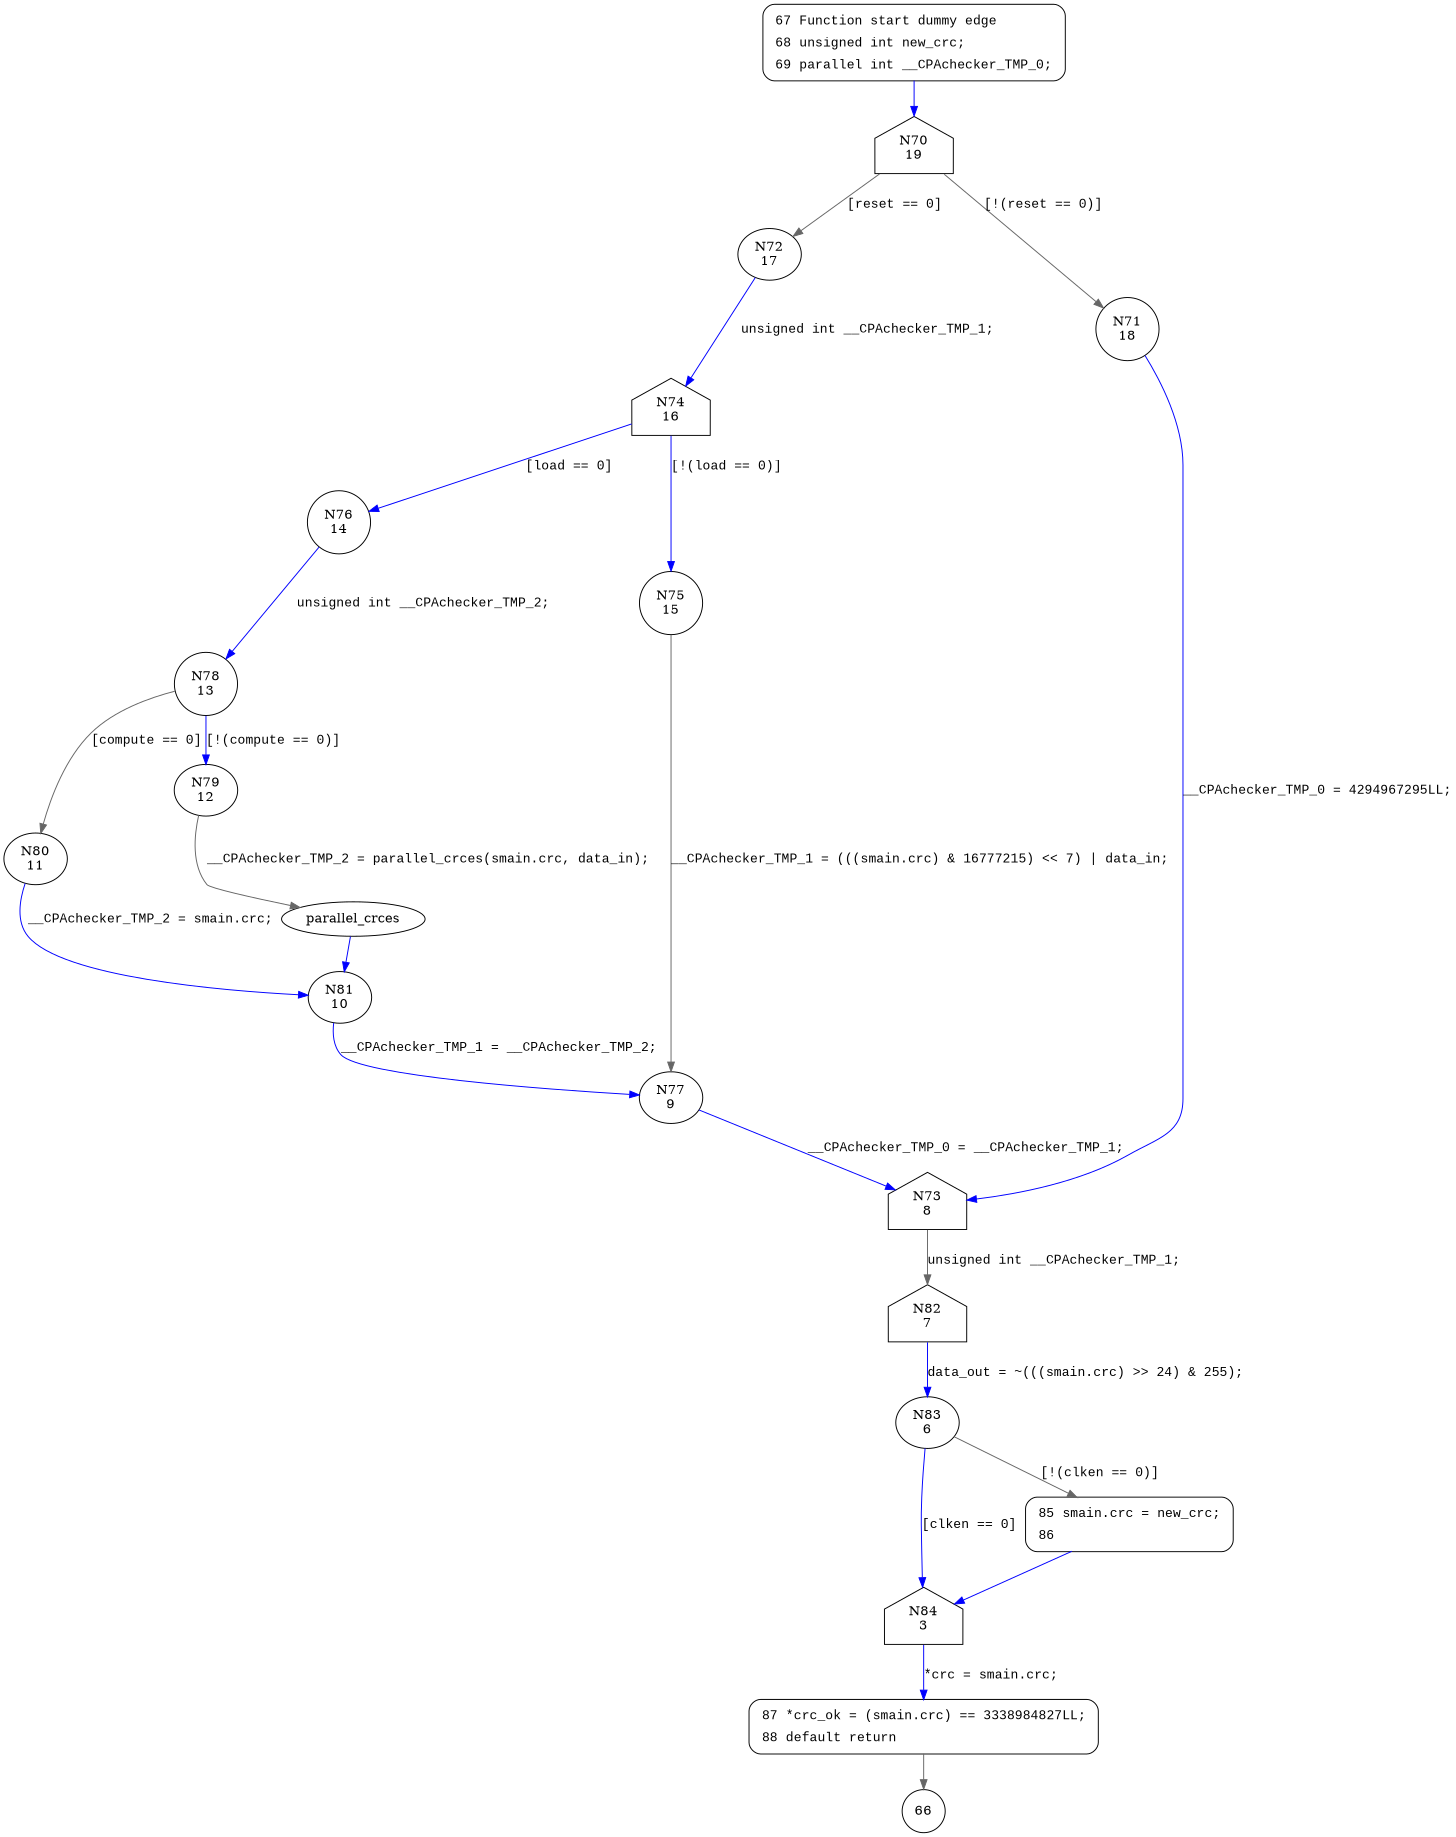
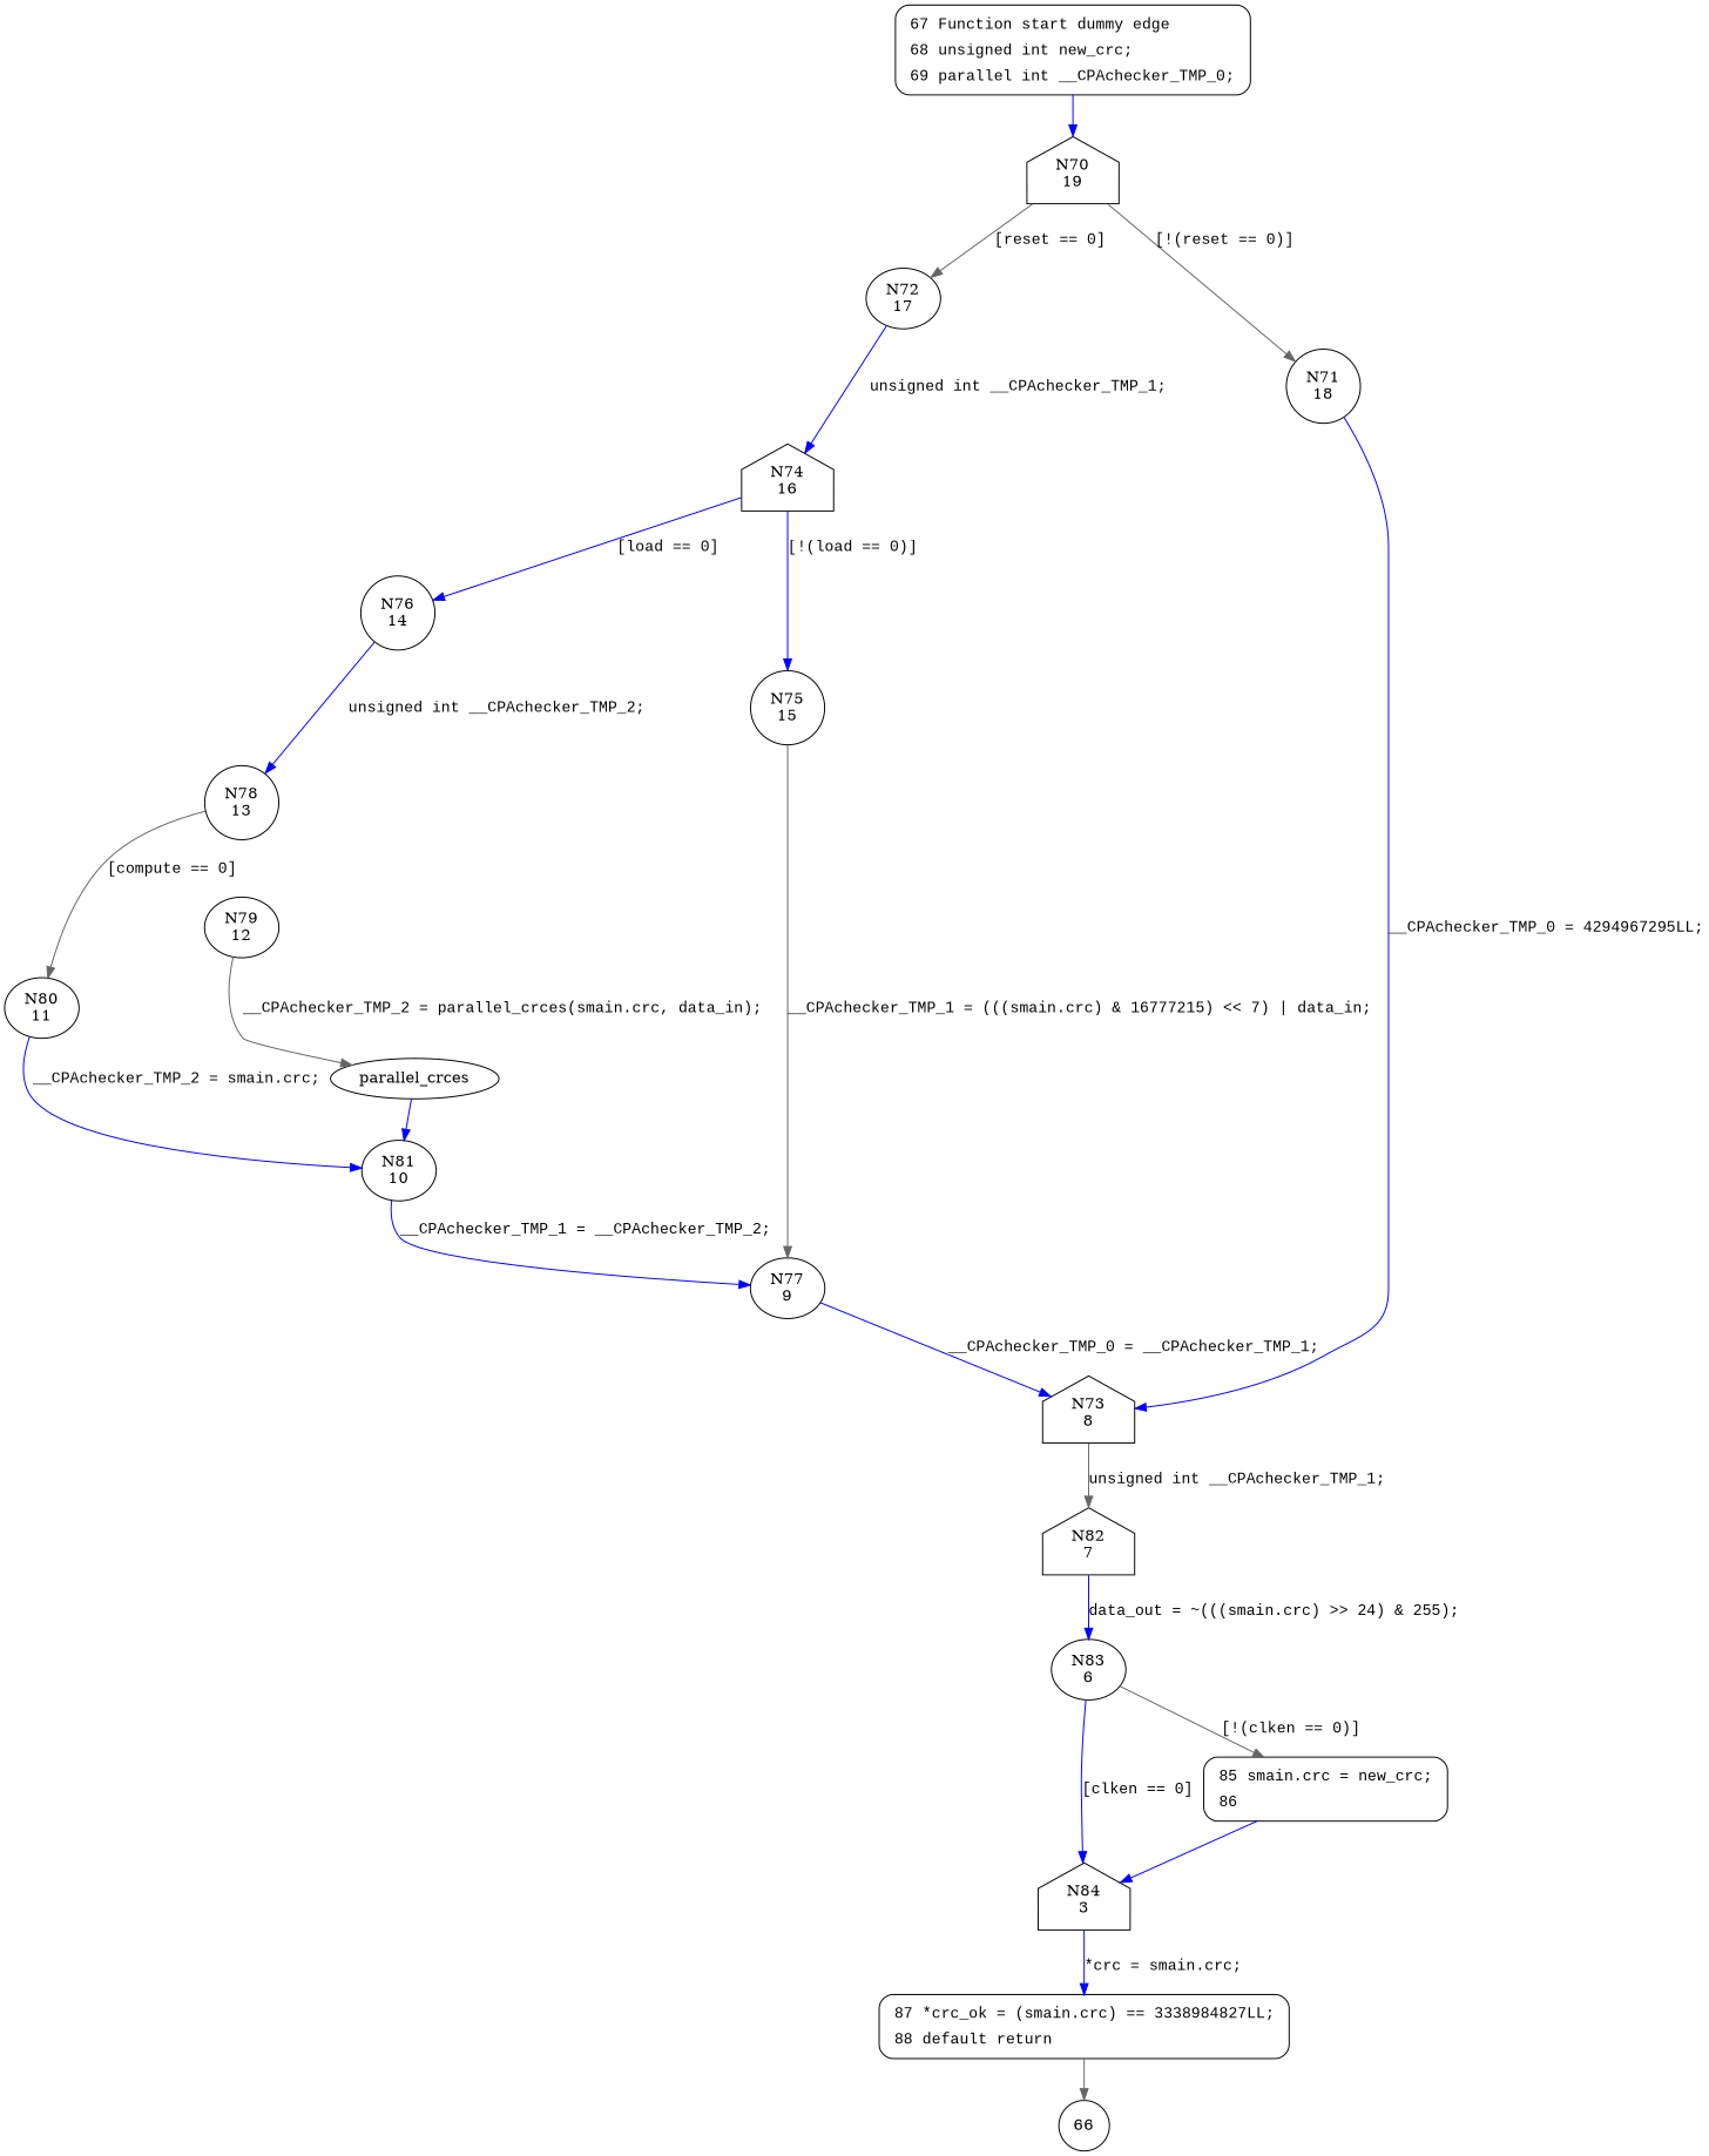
  digraph {
    node [shape=ellipse]
    edge [color=blue fontname="Courier New"]
    n1 [label="N70\n19" shape=house]
    n2 [label="N72\n17"]
    n3 [label="N71\n18" shape=circle]
    n4 [label="N74\n16" shape=house]
    n5 [label="N73\n8" shape=house]
    n6 [label="N76\n14" shape=circle]
    n7 [label="N75\n15" shape=circle]
    n8 [label="N82\n7" shape=house]
    n9 [label="N83\n6"]
    n10 [label="N84\n3" shape=house]
    n11 [fillcolor=white fontname="Courier New" label=<<table border="0" cellborder="0" cellpadding="3" bgcolor="white"><tr><td align="right">85</td><td align="left">smain.crc = new_crc;</td></tr><tr><td align="right">86</td><td align="left"></td></tr></table>> penwidth=1 shape=Mrecord style="filled,bold"]
    n12 [fillcolor=white fontname="Courier New" label=<<table border="0" cellborder="0" cellpadding="3" bgcolor="white"><tr><td align="right">87</td><td align="left">*crc_ok = (smain.crc) == 3338984827LL;</td></tr><tr><td align="right">88</td><td align="left">default return</td></tr></table>> penwidth=1 shape=Mrecord style="filled,bold"]
    66 [shape=circle]
    n14 [label="N78\n13" shape=circle]
    n15 [label="N77\n9"]
    n16 [label="N80\n11"]
    n17 [label="N79\n12"]
    n18 [label="N81\n10"]
    n19 [label=parallel_crces]
    n20 [fillcolor=white fontname="Courier New" label=<<table border="0" cellborder="0" cellpadding="3" bgcolor="white"><tr><td align="right">67</td><td align="left">Function start dummy edge</td></tr><tr><td align="right">68</td><td align="left">unsigned int new_crc;</td></tr><tr><td align="right">69</td><td align="left">parallel int __CPAchecker_TMP_0;</td></tr></table>> penwidth=1 shape=Mrecord style="filled,bold"]
    n1 -> n2 [color=gray40 label="[reset == 0]"]
    n1 -> n3 [color=gray40 label="[!(reset == 0)]"]
    n2 -> n4 [label="unsigned int __CPAchecker_TMP_1;"]
    n3 -> n5 [label="__CPAchecker_TMP_0 = 4294967295LL;"]
    n4 -> n6 [label="[load == 0]"]
    n4 -> n7 [label="[!(load == 0)]"]
    n5 -> n8 [color=gray40 label="unsigned int __CPAchecker_TMP_1;"]
    n6 -> n14 [label="unsigned int __CPAchecker_TMP_2;"]
    n7 -> n15 [color=gray40 label="__CPAchecker_TMP_1 = (((smain.crc) & 16777215) << 7) | data_in;"]
    n8 -> n9 [label="data_out = ~(((smain.crc) >> 24) & 255);"]
    n9 -> n10 [label="[clken == 0]"]
    n9 -> n11 [color=gray40 label="[!(clken == 0)]"]
    n10 -> n12 [label="*crc = smain.crc;"]
    n11 -> n10 [fontname=""]
    n12 -> 66 [color=gray40 fontname=""]
    n14 -> n16 [color=gray40 label="[compute == 0]"]
-   n14 -> n17 [label="[!(compute == 0)]"]
    n15 -> n5 [label="__CPAchecker_TMP_0 = __CPAchecker_TMP_1;"]
    n16 -> n18 [label="__CPAchecker_TMP_2 = smain.crc;"]
    n17 -> n19 [color=gray40 label="__CPAchecker_TMP_2 = parallel_crces(smain.crc, data_in);"]
    n18 -> n15 [label="__CPAchecker_TMP_1 = __CPAchecker_TMP_2;"]
    n19 -> n18
    n20 -> n1 [fontname=""]
  }
